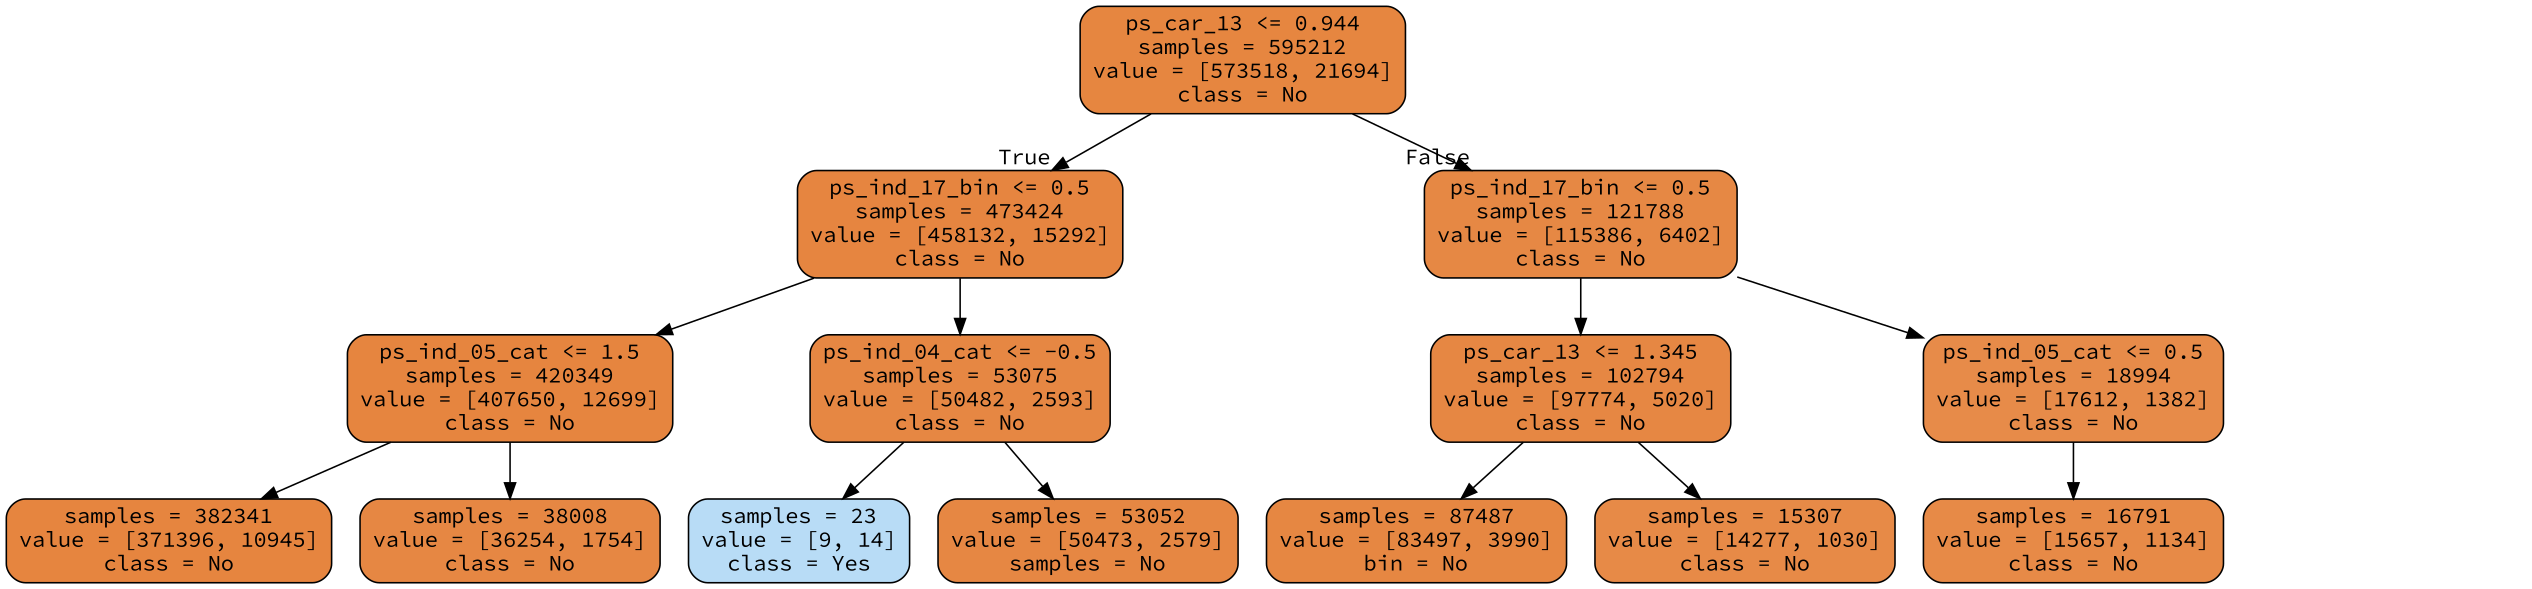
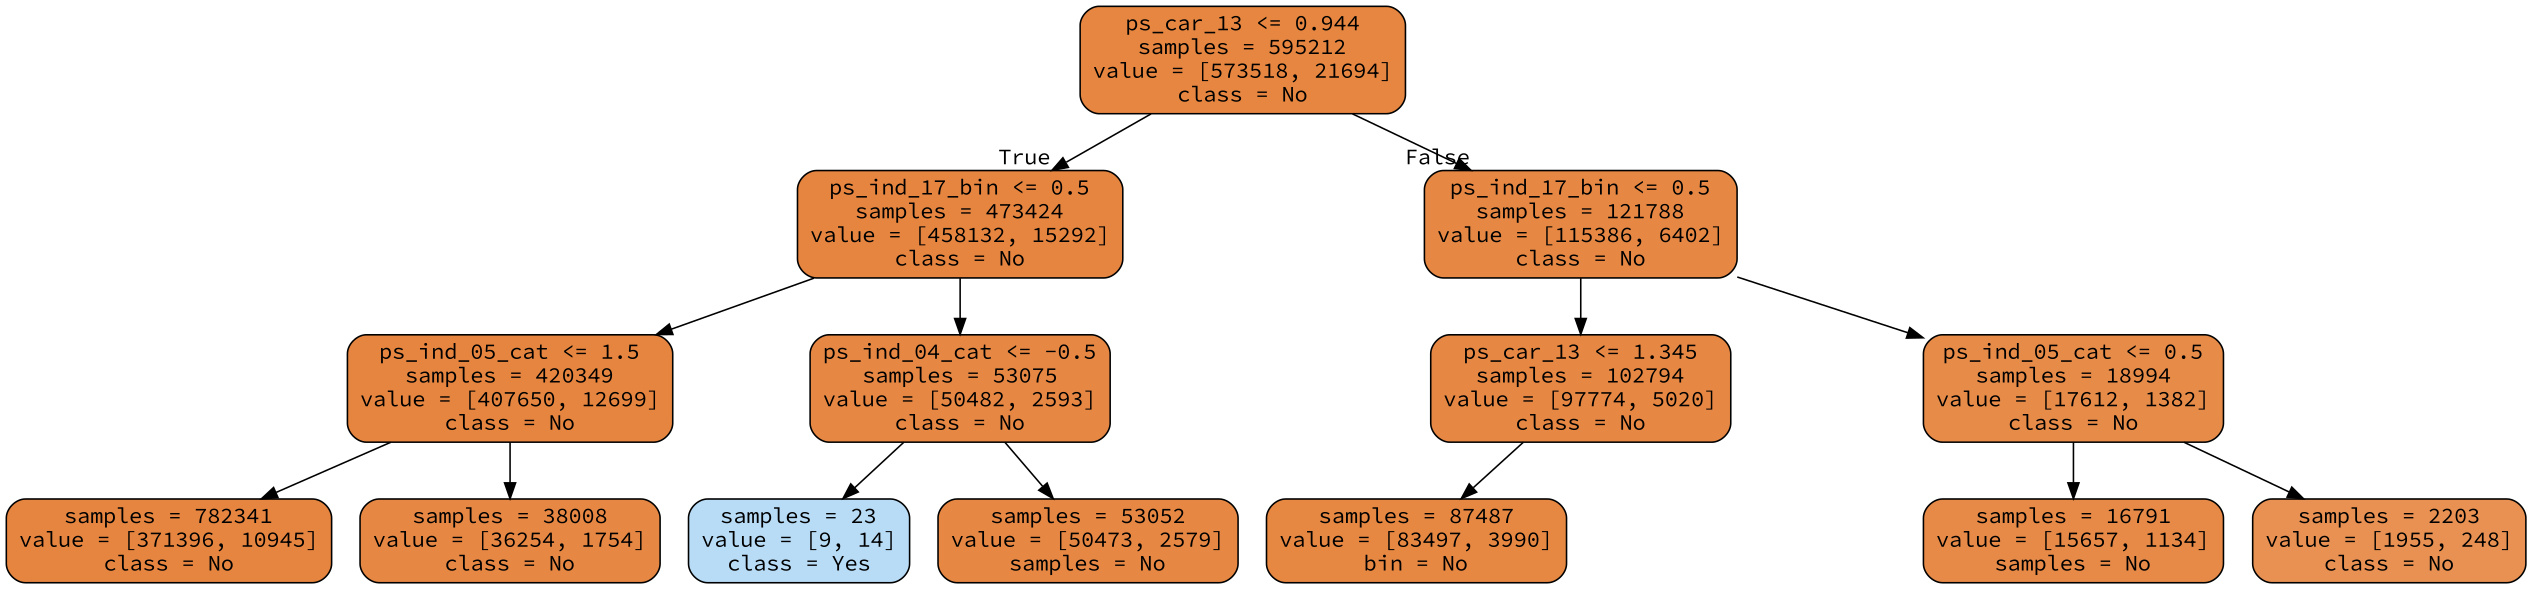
  digraph {
    fontname="Source Code Pro"
    node [color=black fillcolor="#e68743" fontname="Source Code Pro" shape=box style="filled, rounded"]
    edge [fontname="Source Code Pro"]
    n1 [fillcolor="#e68640" label="ps_car_13 <= 0.944\nsamples = 595212\nvalue = [573518, 21694]\nclass = No"]
    n2 [fillcolor="#e68540" label="ps_ind_17_bin <= 0.5\nsamples = 473424\nvalue = [458132, 15292]\nclass = No"]
    n3 [fillcolor="#e68844" label="ps_ind_17_bin <= 0.5\nsamples = 121788\nvalue = [115386, 6402]\nclass = No"]
    n4 [fillcolor="#e6853f" label="ps_ind_05_cat <= 1.5\nsamples = 420349\nvalue = [407650, 12699]\nclass = No"]
    n5 [label="ps_ind_04_cat <= -0.5\nsamples = 53075\nvalue = [50482, 2593]\nclass = No"]
    n6 [label="ps_car_13 <= 1.345\nsamples = 102794\nvalue = [97774, 5020]\nclass = No"]
    n7 [fillcolor="#e78b49" label="ps_ind_05_cat <= 0.5\nsamples = 18994\nvalue = [17612, 1382]\nclass = No"]
-   n8 [fillcolor="#e6853f" label="samples = 382341\nvalue = [371396, 10945]\nclass = No"]
+   n8 [fillcolor="#e6853f" label="samples = 782341\nvalue = [371396, 10945]\nclass = No"]
    n9 [label="samples = 38008\nvalue = [36254, 1754]\nclass = No"]
    n10 [fillcolor="#b8dcf6" label="samples = 23\nvalue = [9, 14]\nclass = Yes"]
    n11 [label="samples = 53052\nvalue = [50473, 2579]\nsamples = No"]
    n12 [fillcolor="#e68742" label="samples = 87487\nvalue = [83497, 3990]\nbin = No"]
-   n13 [fillcolor="#e78a47" label="samples = 15307\nvalue = [14277, 1030]\nclass = No"]
-   n14 [fillcolor="#e78a47" label="samples = 16791\nvalue = [15657, 1134]\nclass = No"]
+   n14 [fillcolor="#e78a47" label="samples = 16791\nvalue = [15657, 1134]\nsamples = No"]
+   n15 [fillcolor="#e89152" label="samples = 2203\nvalue = [1955, 248]\nclass = No"]
    n1 -> n2 [headlabel=True labelangle=45 labeldistance=2.5]
    n1 -> n3 [headlabel=False labelangle=-45 labeldistance=2.5]
    n2 -> n4
    n2 -> n5
    n3 -> n6
    n3 -> n7
    n4 -> n8
    n4 -> n9
    n5 -> n10
    n5 -> n11
    n6 -> n12
-   n6 -> n13
    n7 -> n14
+   n7 -> n15
  }
